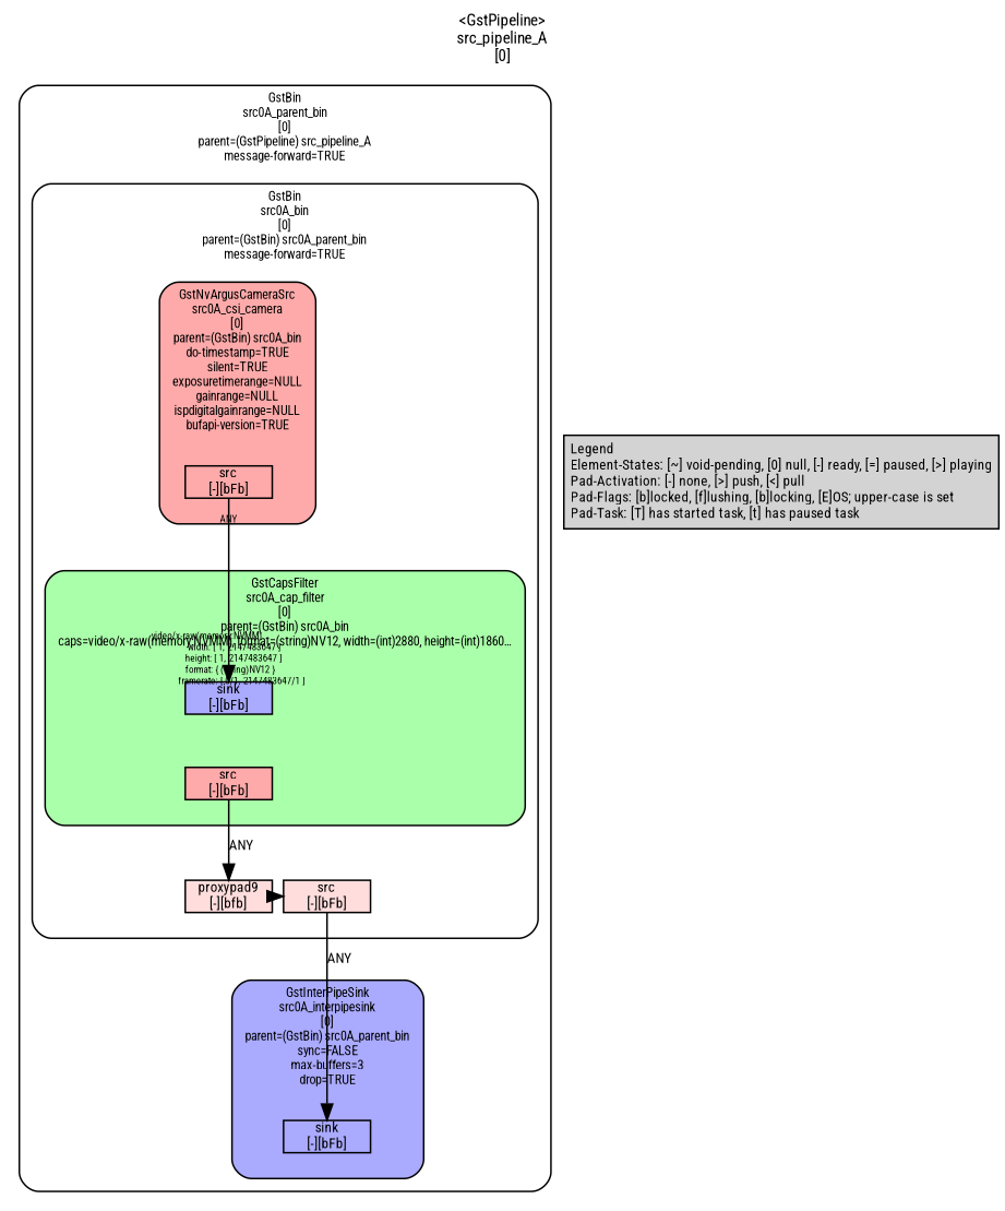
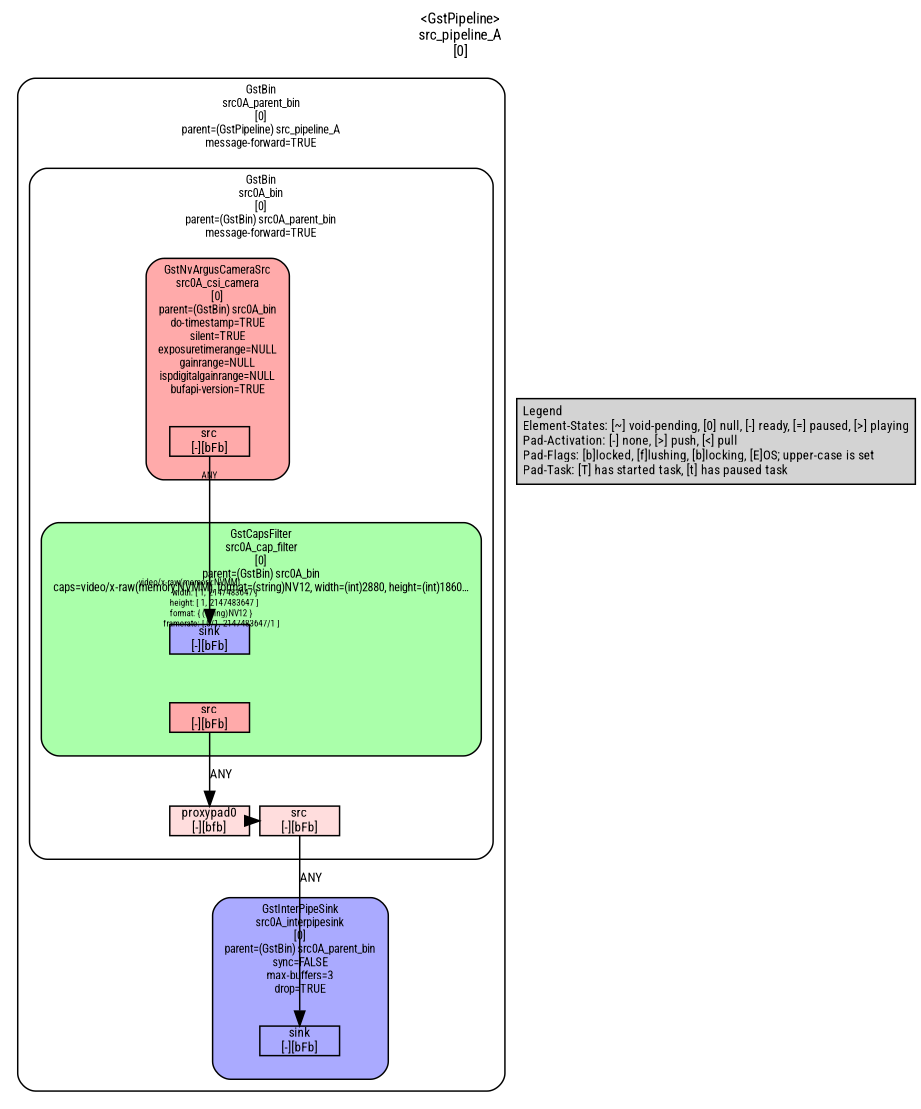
  digraph {
    fontname="Roboto Condensed"
    fontsize=10
    label="<GstPipeline>\nsrc_pipeline_A\n[0]"
    labelloc=t
    nodesep=.1
    rankdir=TB
    ranksep=.2
    node [color=black fillcolor="#aaaaff" fontname="Roboto Condensed" fontsize=9 margin="0.0,0.0" shape=box style="filled,solid"]
    edge [fontname="Roboto Condensed" fontsize=9 labelfontsize=6]
    n1 [height=0.2 label="sink\n[-][bFb]"]
-   n2 [fillcolor="#ffdddd" height=0.2 label="proxypad9\n[-][bfb]"]
+   n2 [fillcolor="#ffdddd" height=0.2 label="proxypad0\n[-][bfb]"]
    n3 [fillcolor="#ffdddd" height=0.2 label="src\n[-][bFb]"]
    n4 [fillcolor="#ffaaaa" height=0.2 label="src\n[-][bFb]"]
    n5 [height=0.2 label="sink\n[-][bFb]"]
    n6 [fillcolor="#ffaaaa" height=0.2 label="src\n[-][bFb]"]
    n7 [label="Legend\lElement-States: [~] void-pending, [0] null, [-] ready, [=] paused, [>] playing\lPad-Activation: [-] none, [>] push, [<] pull\lPad-Flags: [b]locked, [f]lushing, [b]locking, [E]OS; upper-case is set\lPad-Task: [T] has started task, [t] has paused task\l" margin="0.05,0.05" style=filled color="" fillcolor=""]
    subgraph cluster_1 {
      color=black
      fillcolor="#ffffff"
      fontsize=8
      label="GstBin\nsrc0A_parent_bin\n[0]\nparent=(GstPipeline) src_pipeline_A\nmessage-forward=TRUE"
      style="filled,rounded"
      subgraph cluster_2 {
        color=black
        fillcolor="#aaaaff"
        fontsize=8
        label="GstInterPipeSink\nsrc0A_interpipesink\n[0]\nparent=(GstBin) src0A_parent_bin\nsync=FALSE\nmax-buffers=3\ndrop=TRUE"
        style="filled,rounded"
        subgraph cluster_3 {
          color=black
          fillcolor="#aaaaff"
          fontsize=8
          label=""
          style=invis
          n1
        }
      }
      subgraph cluster_4 {
        color=black
        fillcolor="#ffffff"
        fontsize=8
        label="GstBin\nsrc0A_bin\n[0]\nparent=(GstBin) src0A_parent_bin\nmessage-forward=TRUE"
        style="filled,rounded"
        subgraph cluster_5 {
          color=black
          fillcolor="#ffffff"
          fontsize=8
          label=""
          style=invis
          n2
          n3
        }
        subgraph cluster_6 {
          color=black
          fillcolor="#ffaaaa"
          fontsize=8
          label="GstNvArgusCameraSrc\nsrc0A_csi_camera\n[0]\nparent=(GstBin) src0A_bin\ndo-timestamp=TRUE\nsilent=TRUE\nexposuretimerange=NULL\ngainrange=NULL\nispdigitalgainrange=NULL\nbufapi-version=TRUE"
          style="filled,rounded"
          subgraph cluster_7 {
            color=black
            fillcolor="#ffaaaa"
            fontsize=8
            label=""
            style=invis
            n4
          }
        }
        subgraph cluster_8 {
          color=black
          fillcolor="#aaffaa"
          fontsize=8
          label="GstCapsFilter\nsrc0A_cap_filter\n[0]\nparent=(GstBin) src0A_bin\ncaps=video/x-raw(memory:NVMM), format=(string)NV12, width=(int)2880, height=(int)1860…"
          style="filled,rounded"
          subgraph cluster_9 {
            color=black
            fillcolor="#aaffaa"
            fontsize=8
            label=""
            style=invis
            n5
          }
          subgraph cluster_10 {
            color=black
            fillcolor="#aaffaa"
            fontsize=8
            label=""
            style=invis
            n6
          }
        }
      }
    }
    n2 -> n3 [minlen=0 style=dashed]
    n3 -> n1 [label=ANY]
    n4 -> n5 [headlabel=ANY label="                                                  " labelangle=0 labeldistance=10 taillabel="video/x-raw(memory:NVMM)\l               width: [ 1, 2147483647 ]\l              height: [ 1, 2147483647 ]\l              format: { (string)NV12 }\l           framerate: [ 0/1, 2147483647/1 ]\l"]
    n5 -> n6 [style=invis]
    n6 -> n2 [label=ANY]
  }
